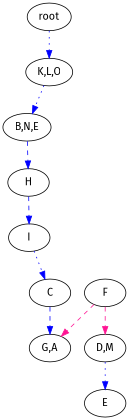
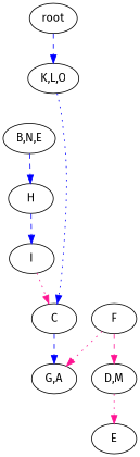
  strict digraph {
    fontname="Fira Sans"
    node [fontname="Fira Sans"]
    edge [color=blue fontname="Fira Sans" style=dashed]
    n1 [label=root]
    n2 [label="K,L,O"]
    n3 [label="B,N,E"]
    n4 [label=I]
    n5 [label=C]
    n6 [label=H]
    n7 [label="G,A"]
    n8 [label=F]
    n9 [label="D,M"]
    n10 [label=E]
-   n1 -> n2 [style=dotted]
-   n2 -> n3 [style=dotted]
+   n1 -> n2
+   n2 -> n5 [style=dotted]
    n3 -> n6
-   n4 -> n5 [style=dotted]
+   n4 -> n5 [color=deeppink style=dotted]
    n5 -> n7
    n6 -> n4
-   n8 -> n7 [color=deeppink]
+   n8 -> n7 [color=deeppink style=dotted]
    n8 -> n9 [color=deeppink]
-   n9 -> n10 [style=dotted]
+   n9 -> n10 [color=deeppink style=dotted]
  }
